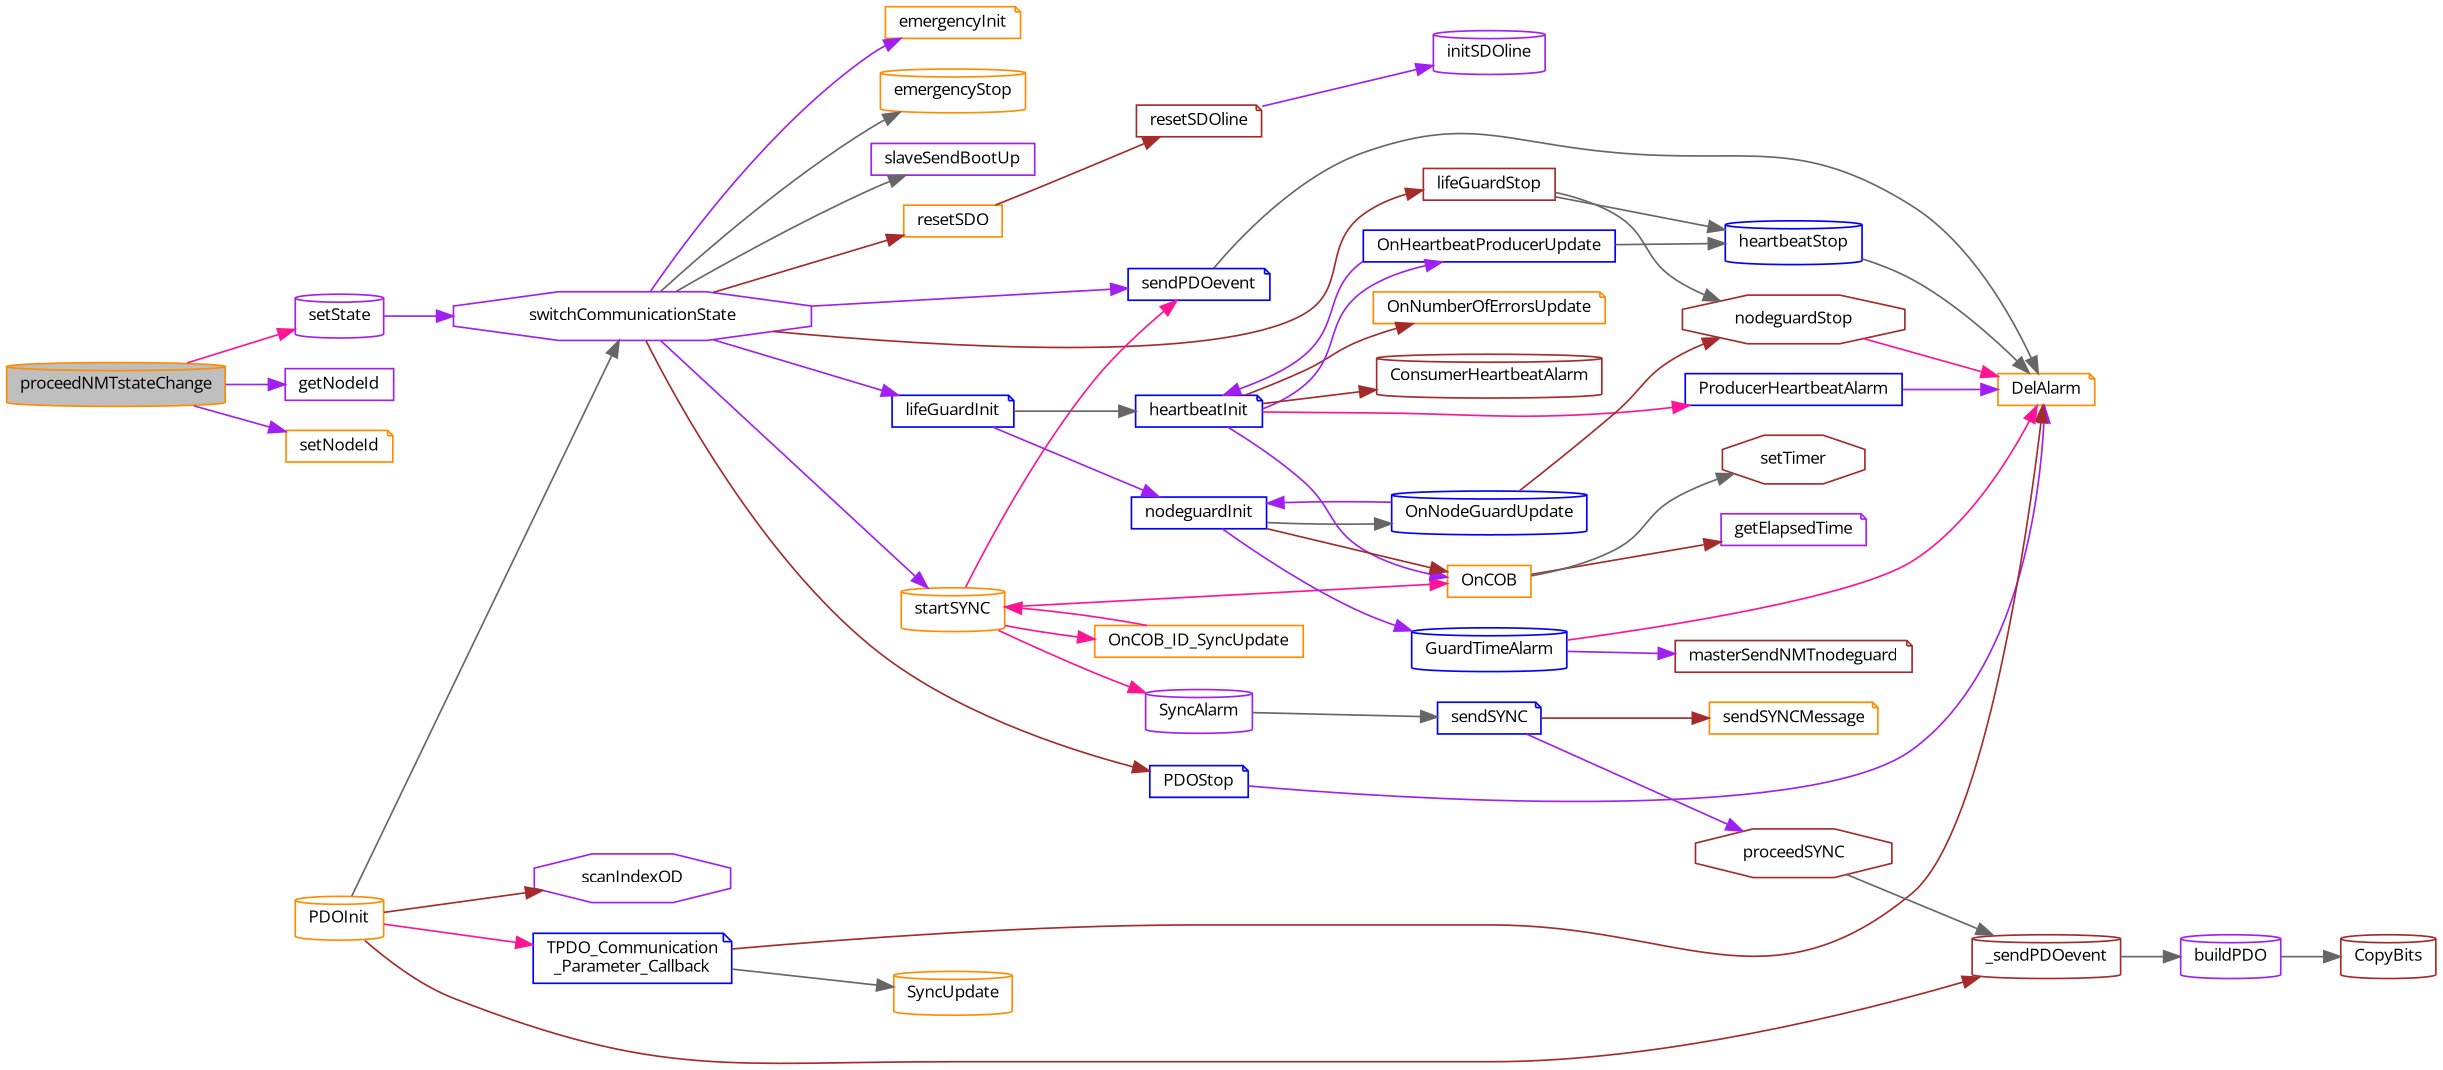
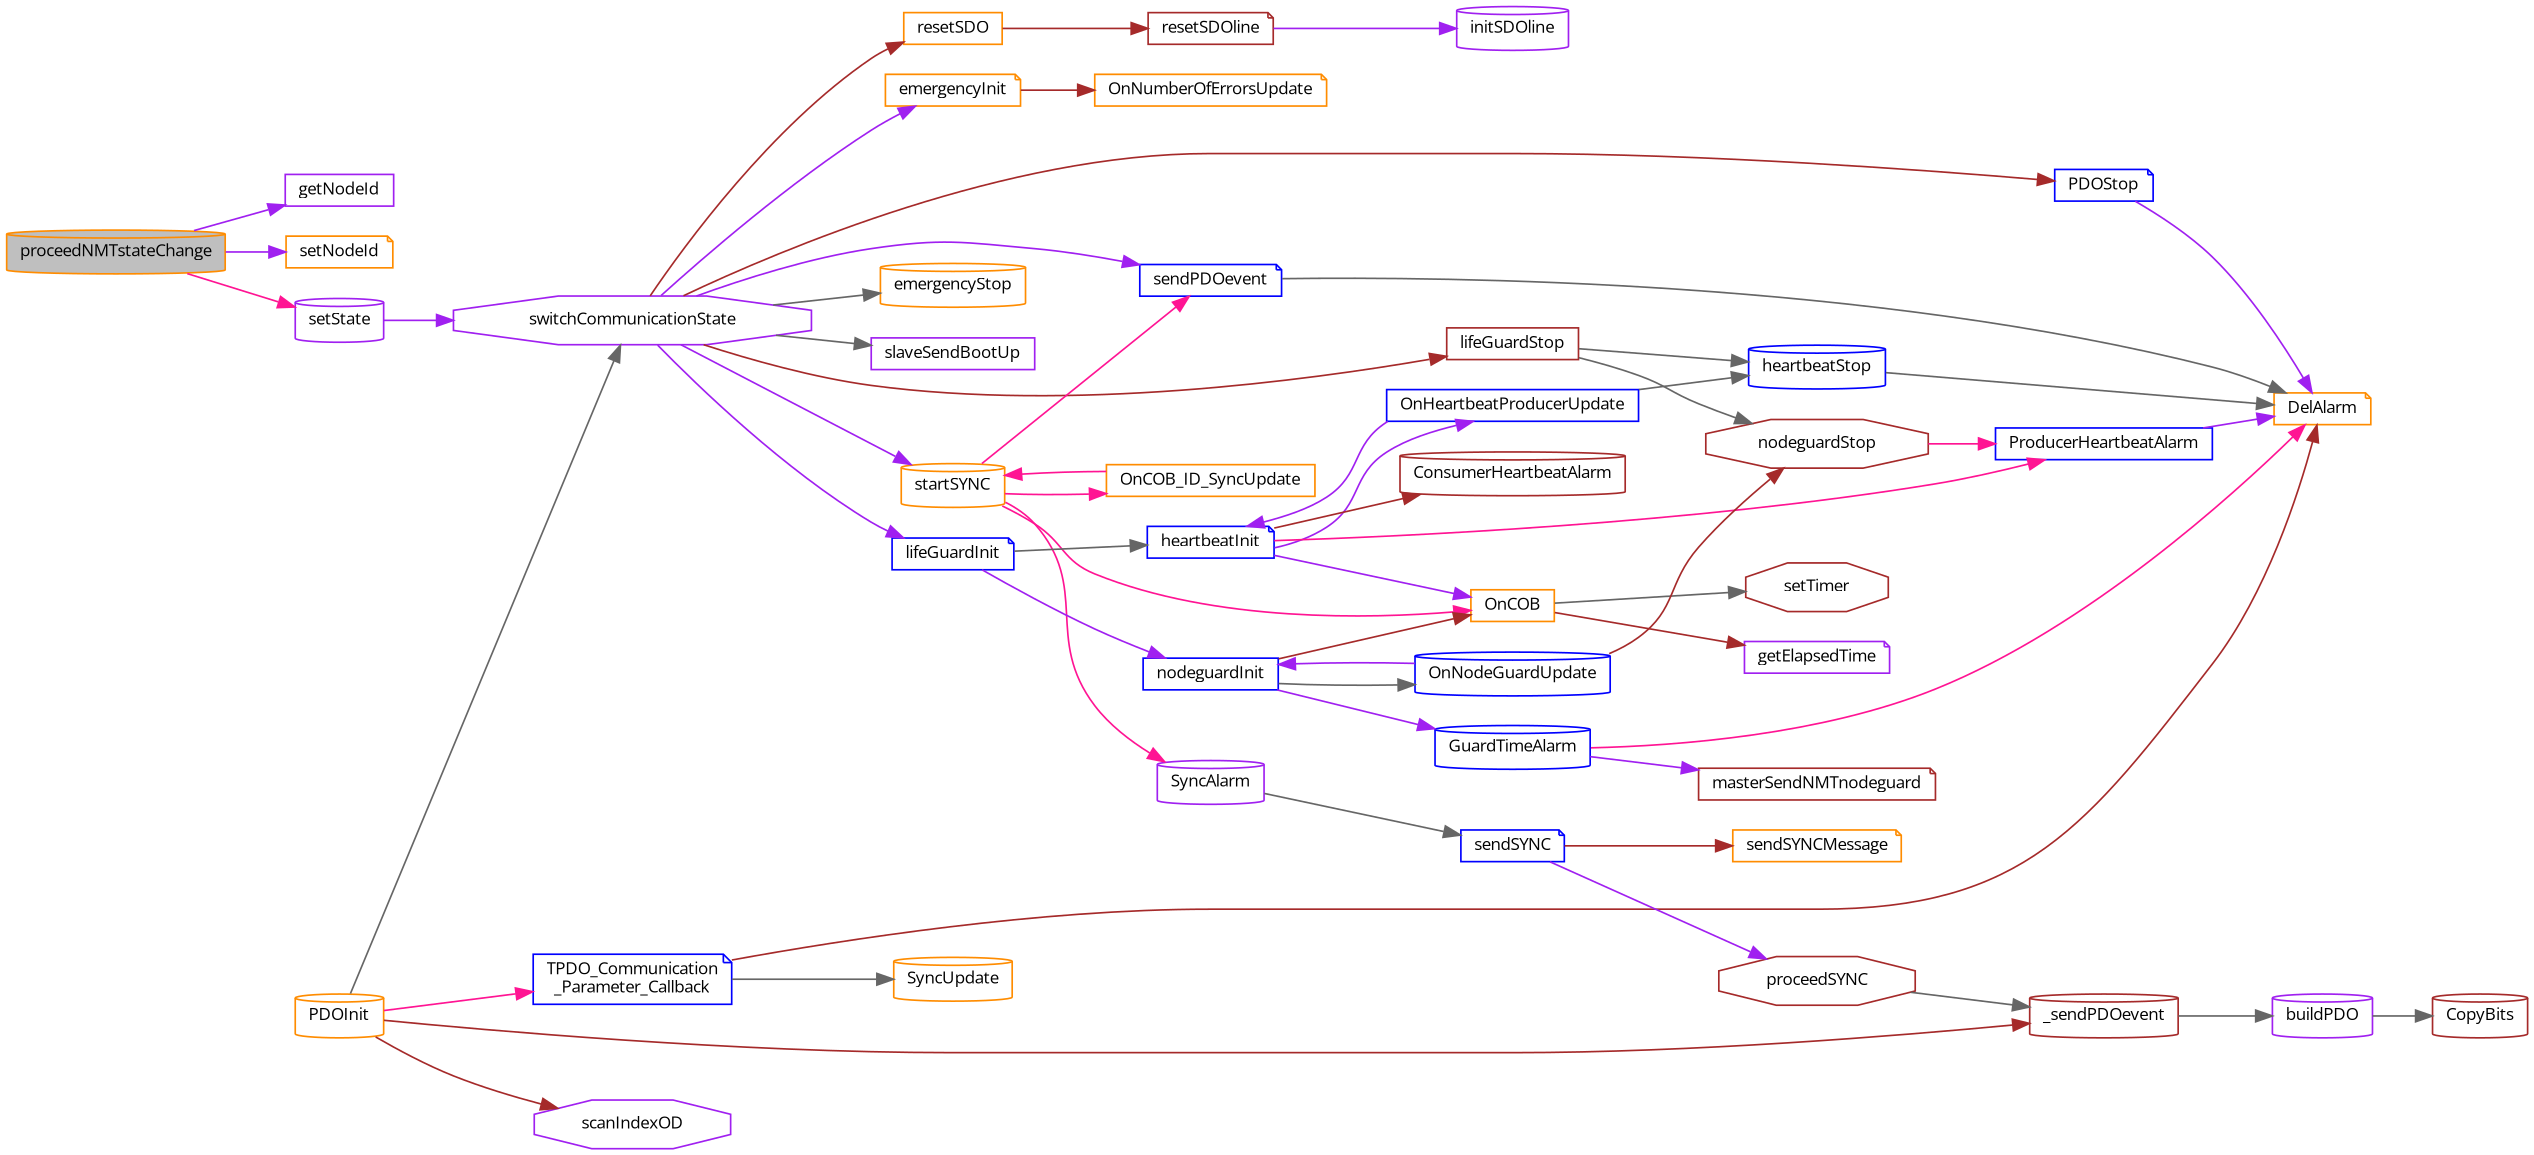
  digraph {
    fontname="Open Sans"
    rankdir=LR
    node [color=darkorange fillcolor=white fontname="Open Sans" fontsize=10 shape=cylinder style=filled]
    edge [color=purple fontname="Open Sans" fontsize=10 labelfontname=FreeSans labelfontsize=10 style=solid]
    n1 [fillcolor=grey75 fontcolor=black height=0.2 label=proceedNMTstateChange width=0.4]
    n2 [color=purple height=0.2 label=getNodeId shape=box width=0.4]
    n3 [height=0.2 label=setNodeId shape=note width=0.4]
    n4 [color=purple height=0.2 label=setState width=0.4]
    n5 [color=purple height=0.2 label=switchCommunicationState shape=octagon width=0.4]
    n6 [height=0.2 label=resetSDO shape=box width=0.4]
    n7 [height=0.2 label=startSYNC width=0.4]
    n8 [color=blue height=0.2 label=sendPDOevent shape=note width=0.4]
    n9 [color=blue height=0.2 label=lifeGuardInit shape=note width=0.4]
    n10 [color=brown height=0.2 label=lifeGuardStop shape=box width=0.4]
    n11 [height=0.2 label=emergencyInit shape=note width=0.4]
    n12 [height=0.2 label=emergencyStop width=0.4]
    n13 [color=blue height=0.2 label=PDOStop shape=note width=0.4]
    n14 [color=purple height=0.2 label=slaveSendBootUp shape=box width=0.4]
    n15 [color=brown height=0.2 label=resetSDOline shape=note width=0.4]
    n16 [height=0.2 label=OnCOB_ID_SyncUpdate shape=box width=0.4]
    n17 [height=0.2 label=OnCOB shape=box width=0.4]
    n18 [color=purple height=0.2 label=SyncAlarm width=0.4]
    n19 [height=0.2 label=DelAlarm shape=note width=0.4]
    n20 [color=blue height=0.2 label=heartbeatInit shape=note width=0.4]
    n21 [color=blue height=0.2 label=nodeguardInit shape=box width=0.4]
    n22 [color=blue height=0.2 label=heartbeatStop width=0.4]
    n23 [color=brown height=0.2 label=nodeguardStop shape=octagon width=0.4]
    n24 [height=0.2 label=OnNumberOfErrorsUpdate shape=note width=0.4]
    n25 [height=0.2 label=PDOInit width=0.4]
    n26 [color=brown height=0.2 label=_sendPDOevent width=0.4]
    n27 [color=purple height=0.2 label=scanIndexOD shape=octagon width=0.4]
    n28 [color=blue height=0.2 label="TPDO_Communication\l_Parameter_Callback" shape=note width=0.4]
    n29 [color=purple height=0.2 label=initSDOline width=0.4]
    n30 [color=purple height=0.2 label=getElapsedTime shape=note width=0.4]
    n31 [color=brown height=0.2 label=setTimer shape=octagon width=0.4]
    n32 [color=blue height=0.2 label=sendSYNC shape=note width=0.4]
    n33 [height=0.2 label=sendSYNCMessage shape=note width=0.4]
    n34 [color=brown height=0.2 label=proceedSYNC shape=octagon width=0.4]
    n35 [color=purple height=0.2 label=buildPDO width=0.4]
    n36 [color=brown height=0.2 label=CopyBits width=0.4]
    n37 [color=blue height=0.2 label=OnHeartbeatProducerUpdate shape=box width=0.4]
    n38 [color=brown height=0.2 label=ConsumerHeartbeatAlarm width=0.4]
    n39 [color=blue height=0.2 label=ProducerHeartbeatAlarm shape=box width=0.4]
    n40 [color=blue height=0.2 label=OnNodeGuardUpdate width=0.4]
    n41 [color=blue height=0.2 label=GuardTimeAlarm width=0.4]
    n42 [color=brown height=0.2 label=masterSendNMTnodeguard shape=note width=0.4]
    n43 [height=0.2 label=SyncUpdate width=0.4]
    n1 -> n2
    n1 -> n3
    n1 -> n4 [color=deeppink]
    n4 -> n5
    n5 -> n6 [color=brown]
    n5 -> n7
    n5 -> n8
    n5 -> n9
    n5 -> n10 [color=brown]
    n5 -> n11
    n5 -> n12 [color=gray40]
    n5 -> n13 [color=brown]
    n5 -> n14 [color=gray40]
    n6 -> n15 [color=brown]
    n7 -> n8 [color=deeppink]
    n7 -> n16 [color=deeppink]
    n7 -> n17 [color=deeppink]
    n7 -> n18 [color=deeppink]
    n8 -> n19 [color=gray40]
    n9 -> n20 [color=gray40]
    n9 -> n21
    n10 -> n22 [color=gray40]
    n10 -> n23 [color=gray40]
-   n20 -> n24 [color=brown]
+   n11 -> n24 [color=brown]
    n13 -> n19
    n15 -> n29
    n16 -> n7 [color=deeppink]
    n17 -> n30 [color=brown]
    n17 -> n31 [color=gray40]
    n18 -> n32 [color=gray40]
    n20 -> n17
    n20 -> n37
    n20 -> n38 [color=brown]
    n20 -> n39 [color=deeppink]
    n21 -> n17 [color=brown]
    n21 -> n40 [color=gray40]
    n21 -> n41
    n22 -> n19 [color=gray40]
-   n23 -> n19 [color=deeppink]
+   n23 -> n39 [color=deeppink]
    n25 -> n5 [color=gray40]
    n25 -> n26 [color=brown]
    n25 -> n27 [color=brown]
    n25 -> n28 [color=deeppink]
    n26 -> n35 [color=gray40]
    n28 -> n19 [color=brown]
    n28 -> n43 [color=gray40]
    n32 -> n33 [color=brown]
    n32 -> n34
    n34 -> n26 [color=gray40]
    n35 -> n36 [color=gray40]
    n37 -> n20
    n37 -> n22 [color=gray40]
    n39 -> n19
    n40 -> n21
    n40 -> n23 [color=brown]
    n41 -> n19 [color=deeppink]
    n41 -> n42
  }
